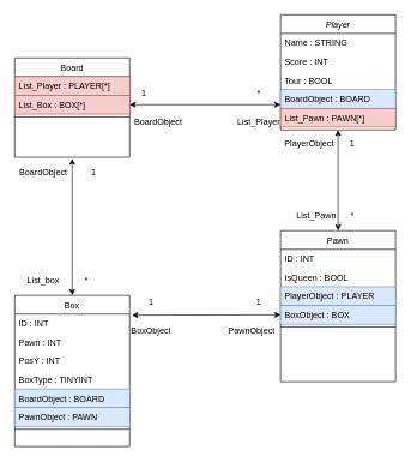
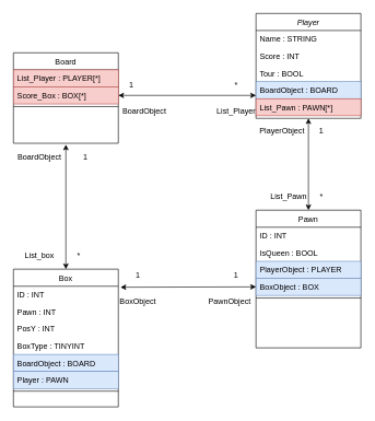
  <mxCell id="0" />
  <mxCell id="1" parent="0" />
  <mxCell id="2" value="Player" style="swimlane;fontStyle=2;align=center;verticalAlign=top;childLayout=stackLayout;horizontal=1;startSize=26;horizontalStack=0;resizeParent=1;resizeLast=0;collapsible=1;marginBottom=0;rounded=0;shadow=0;strokeWidth=1;" parent="1" vertex="1"><mxGeometry x="390" y="20" width="160" height="160" as="geometry"><mxRectangle x="230" y="140" width="160" height="26" as="alternateBounds" /></mxGeometry></mxCell>
  <mxCell id="3" value="Name : STRING" style="text;align=left;verticalAlign=top;spacingLeft=4;spacingRight=4;overflow=hidden;rotatable=0;points=[[0,0.5],[1,0.5]];portConstraint=eastwest;" parent="2" vertex="1"><mxGeometry y="26" width="160" height="26" as="geometry" /></mxCell>
  <mxCell id="4" value="Score : INT" style="text;align=left;verticalAlign=top;spacingLeft=4;spacingRight=4;overflow=hidden;rotatable=0;points=[[0,0.5],[1,0.5]];portConstraint=eastwest;rounded=0;shadow=0;html=0;" parent="2" vertex="1"><mxGeometry y="52" width="160" height="26" as="geometry" /></mxCell>
  <mxCell id="5" value="Tour : BOOL" style="text;align=left;verticalAlign=top;spacingLeft=4;spacingRight=4;overflow=hidden;rotatable=0;points=[[0,0.5],[1,0.5]];portConstraint=eastwest;rounded=0;shadow=0;html=0;" parent="2" vertex="1"><mxGeometry y="78" width="160" height="26" as="geometry" /></mxCell>
  <mxCell id="6" value="BoardObject : BOARD" style="text;align=left;verticalAlign=top;spacingLeft=4;spacingRight=4;overflow=hidden;rotatable=0;points=[[0,0.5],[1,0.5]];portConstraint=eastwest;rounded=0;shadow=0;html=0;fillColor=#dae8fc;strokeColor=#6c8ebf;fontColor=#000000;" parent="2" vertex="1"><mxGeometry y="104" width="160" height="26" as="geometry" /></mxCell>
  <mxCell id="7" value="List_Pawn : PAWN[*]" style="text;align=left;verticalAlign=top;spacingLeft=4;spacingRight=4;overflow=hidden;rotatable=0;points=[[0,0.5],[1,0.5]];portConstraint=eastwest;fillColor=#f8cecc;strokeColor=#b85450;fontColor=#000000;" vertex="1" parent="2"><mxGeometry y="130" width="160" height="26" as="geometry" /></mxCell>
  <mxCell id="8" value="Board" style="swimlane;fontStyle=0;align=center;verticalAlign=top;childLayout=stackLayout;horizontal=1;startSize=26;horizontalStack=0;resizeParent=1;resizeLast=0;collapsible=1;marginBottom=0;rounded=0;shadow=0;strokeWidth=1;" parent="1" vertex="1"><mxGeometry x="20" y="80" width="160" height="138" as="geometry"><mxRectangle x="130" y="380" width="160" height="26" as="alternateBounds" /></mxGeometry></mxCell>
  <mxCell id="9" value="List_Player : PLAYER[*]" style="text;align=left;verticalAlign=top;spacingLeft=4;spacingRight=4;overflow=hidden;rotatable=0;points=[[0,0.5],[1,0.5]];portConstraint=eastwest;fillColor=#f8cecc;strokeColor=#b85450;fontColor=#000000;" parent="8" vertex="1"><mxGeometry y="26" width="160" height="26" as="geometry" /></mxCell>
- <mxCell id="10" value="List_Box : BOX[*]" style="text;align=left;verticalAlign=top;spacingLeft=4;spacingRight=4;overflow=hidden;rotatable=0;points=[[0,0.5],[1,0.5]];portConstraint=eastwest;rounded=0;shadow=0;html=0;fillColor=#f8cecc;strokeColor=#b85450;fontColor=#000000;" parent="8" vertex="1"><mxGeometry y="52" width="160" height="26" as="geometry" /></mxCell>
+ <mxCell id="10" value="Score_Box : BOX[*]" style="text;align=left;verticalAlign=top;spacingLeft=4;spacingRight=4;overflow=hidden;rotatable=0;points=[[0,0.5],[1,0.5]];portConstraint=eastwest;rounded=0;shadow=0;html=0;fillColor=#f8cecc;strokeColor=#b85450;fontColor=#000000;" parent="8" vertex="1"><mxGeometry y="52" width="160" height="26" as="geometry" /></mxCell>
  <mxCell id="11" value="" style="line;html=1;strokeWidth=1;align=left;verticalAlign=middle;spacingTop=-1;spacingLeft=3;spacingRight=3;rotatable=0;labelPosition=right;points=[];portConstraint=eastwest;" parent="8" vertex="1"><mxGeometry y="78" width="160" height="8" as="geometry" /></mxCell>
  <mxCell id="12" value="Box" style="swimlane;fontStyle=0;align=center;verticalAlign=top;childLayout=stackLayout;horizontal=1;startSize=26;horizontalStack=0;resizeParent=1;resizeLast=0;collapsible=1;marginBottom=0;rounded=0;shadow=0;strokeWidth=1;" parent="1" vertex="1"><mxGeometry x="20" y="410" width="160" height="210" as="geometry"><mxRectangle x="340" y="380" width="170" height="26" as="alternateBounds" /></mxGeometry></mxCell>
  <mxCell id="13" value="ID : INT" style="text;align=left;verticalAlign=top;spacingLeft=4;spacingRight=4;overflow=hidden;rotatable=0;points=[[0,0.5],[1,0.5]];portConstraint=eastwest;" parent="12" vertex="1"><mxGeometry y="26" width="160" height="26" as="geometry" /></mxCell>
  <mxCell id="14" value="Pawn : INT" style="text;align=left;verticalAlign=top;spacingLeft=4;spacingRight=4;overflow=hidden;rotatable=0;points=[[0,0.5],[1,0.5]];portConstraint=eastwest;" parent="12" vertex="1"><mxGeometry y="52" width="160" height="26" as="geometry" /></mxCell>
  <mxCell id="15" value="PosY : INT" style="text;align=left;verticalAlign=top;spacingLeft=4;spacingRight=4;overflow=hidden;rotatable=0;points=[[0,0.5],[1,0.5]];portConstraint=eastwest;" parent="12" vertex="1"><mxGeometry y="78" width="160" height="26" as="geometry" /></mxCell>
  <mxCell id="16" value="BoxType : TINYINT" style="text;align=left;verticalAlign=top;spacingLeft=4;spacingRight=4;overflow=hidden;rotatable=0;points=[[0,0.5],[1,0.5]];portConstraint=eastwest;" vertex="1" parent="12"><mxGeometry y="104" width="160" height="26" as="geometry" /></mxCell>
  <mxCell id="17" value="BoardObject : BOARD" style="text;align=left;verticalAlign=top;spacingLeft=4;spacingRight=4;overflow=hidden;rotatable=0;points=[[0,0.5],[1,0.5]];portConstraint=eastwest;fillColor=#dae8fc;strokeColor=#6c8ebf;fontColor=#000000;" parent="12" vertex="1"><mxGeometry y="130" width="160" height="26" as="geometry" /></mxCell>
- <mxCell id="18" value="PawnObject : PAWN" style="text;align=left;verticalAlign=top;spacingLeft=4;spacingRight=4;overflow=hidden;rotatable=0;points=[[0,0.5],[1,0.5]];portConstraint=eastwest;fillColor=#dae8fc;strokeColor=#6c8ebf;fontColor=#000000;" parent="12" vertex="1"><mxGeometry y="156" width="160" height="26" as="geometry" /></mxCell>
+ <mxCell id="18" value="Player : PAWN" style="text;align=left;verticalAlign=top;spacingLeft=4;spacingRight=4;overflow=hidden;rotatable=0;points=[[0,0.5],[1,0.5]];portConstraint=eastwest;fillColor=#dae8fc;strokeColor=#6c8ebf;fontColor=#000000;" parent="12" vertex="1"><mxGeometry y="156" width="160" height="26" as="geometry" /></mxCell>
  <mxCell id="19" value="" style="line;html=1;strokeWidth=1;align=left;verticalAlign=middle;spacingTop=-1;spacingLeft=3;spacingRight=3;rotatable=0;labelPosition=right;points=[];portConstraint=eastwest;" parent="12" vertex="1"><mxGeometry y="182" width="160" height="8" as="geometry" /></mxCell>
  <mxCell id="20" value="" style="endArrow=classic;startArrow=classic;html=1;exitX=0.5;exitY=0;exitDx=0;exitDy=0;" parent="1" source="12" edge="1"><mxGeometry width="50" height="50" relative="1" as="geometry"><mxPoint x="130" y="480" as="sourcePoint" /><mxPoint x="100" y="220" as="targetPoint" /></mxGeometry></mxCell>
  <mxCell id="21" value="" style="endArrow=classic;startArrow=classic;html=1;exitX=1;exitY=0.5;exitDx=0;exitDy=0;" parent="1" source="10" edge="1"><mxGeometry width="50" height="50" relative="1" as="geometry"><mxPoint x="230" y="340" as="sourcePoint" /><mxPoint x="390" y="145" as="targetPoint" /></mxGeometry></mxCell>
  <mxCell id="22" value="" style="endArrow=classic;startArrow=classic;html=1;exitX=0.5;exitY=0;exitDx=0;exitDy=0;entryX=0.5;entryY=1;entryDx=0;entryDy=0;" parent="1" edge="1"><mxGeometry width="50" height="50" relative="1" as="geometry"><mxPoint x="470" y="320" as="sourcePoint" /><mxPoint x="470" y="180" as="targetPoint" /></mxGeometry></mxCell>
  <mxCell id="23" value="Pawn" style="swimlane;fontStyle=0;align=center;verticalAlign=top;childLayout=stackLayout;horizontal=1;startSize=26;horizontalStack=0;resizeParent=1;resizeLast=0;collapsible=1;marginBottom=0;rounded=0;shadow=0;strokeWidth=1;" parent="1" vertex="1"><mxGeometry x="390" y="320" width="160" height="210" as="geometry"><mxRectangle x="340" y="380" width="170" height="26" as="alternateBounds" /></mxGeometry></mxCell>
  <mxCell id="24" value="ID : INT" style="text;align=left;verticalAlign=top;spacingLeft=4;spacingRight=4;overflow=hidden;rotatable=0;points=[[0,0.5],[1,0.5]];portConstraint=eastwest;" parent="23" vertex="1"><mxGeometry y="26" width="160" height="26" as="geometry" /></mxCell>
  <mxCell id="25" value="IsQueen : BOOL" style="text;align=left;verticalAlign=top;spacingLeft=4;spacingRight=4;overflow=hidden;rotatable=0;points=[[0,0.5],[1,0.5]];portConstraint=eastwest;" parent="23" vertex="1"><mxGeometry y="52" width="160" height="26" as="geometry" /></mxCell>
  <mxCell id="26" value="PlayerObject : PLAYER" style="text;align=left;verticalAlign=top;spacingLeft=4;spacingRight=4;overflow=hidden;rotatable=0;points=[[0,0.5],[1,0.5]];portConstraint=eastwest;fillColor=#dae8fc;strokeColor=#6c8ebf;fontColor=#000000;" parent="23" vertex="1"><mxGeometry y="78" width="160" height="26" as="geometry" /></mxCell>
  <mxCell id="27" value="BoxObject : BOX" style="text;align=left;verticalAlign=top;spacingLeft=4;spacingRight=4;overflow=hidden;rotatable=0;points=[[0,0.5],[1,0.5]];portConstraint=eastwest;fillColor=#dae8fc;strokeColor=#6c8ebf;fontColor=#000000;" parent="23" vertex="1"><mxGeometry y="104" width="160" height="26" as="geometry" /></mxCell>
  <mxCell id="28" value="" style="line;html=1;strokeWidth=1;align=left;verticalAlign=middle;spacingTop=-1;spacingLeft=3;spacingRight=3;rotatable=0;labelPosition=right;points=[];portConstraint=eastwest;" parent="23" vertex="1"><mxGeometry y="130" width="160" height="8" as="geometry" /></mxCell>
  <mxCell id="29" value="" style="endArrow=classic;startArrow=classic;html=1;exitX=1.021;exitY=0.058;exitDx=0;exitDy=0;entryX=0;entryY=0.5;entryDx=0;entryDy=0;exitPerimeter=0;" parent="1" source="13" target="27" edge="1"><mxGeometry width="50" height="50" relative="1" as="geometry"><mxPoint x="110" y="420" as="sourcePoint" /><mxPoint x="110" y="228.988" as="targetPoint" /></mxGeometry></mxCell>
  <mxCell id="30" value="1" style="text;html=1;strokeColor=none;fillColor=none;align=center;verticalAlign=middle;whiteSpace=wrap;rounded=0;" parent="1" vertex="1"><mxGeometry x="190" y="410" width="40" height="20" as="geometry" /></mxCell>
  <mxCell id="31" value="1" style="text;html=1;strokeColor=none;fillColor=none;align=center;verticalAlign=middle;whiteSpace=wrap;rounded=0;" parent="1" vertex="1"><mxGeometry x="340" y="410" width="40" height="20" as="geometry" /></mxCell>
  <mxCell id="32" value="1" style="text;html=1;strokeColor=none;fillColor=none;align=center;verticalAlign=middle;whiteSpace=wrap;rounded=0;" parent="1" vertex="1"><mxGeometry x="110" y="230" width="40" height="20" as="geometry" /></mxCell>
  <mxCell id="33" value="*" style="text;html=1;strokeColor=none;fillColor=none;align=center;verticalAlign=middle;whiteSpace=wrap;rounded=0;" parent="1" vertex="1"><mxGeometry x="100" y="380" width="40" height="20" as="geometry" /></mxCell>
  <mxCell id="34" value="*" style="text;html=1;strokeColor=none;fillColor=none;align=center;verticalAlign=middle;whiteSpace=wrap;rounded=0;" parent="1" vertex="1"><mxGeometry x="340" y="120" width="40" height="20" as="geometry" /></mxCell>
  <mxCell id="35" value="1" style="text;html=1;strokeColor=none;fillColor=none;align=center;verticalAlign=middle;whiteSpace=wrap;rounded=0;" parent="1" vertex="1"><mxGeometry x="180" y="120" width="40" height="20" as="geometry" /></mxCell>
  <mxCell id="36" value="1" style="text;html=1;strokeColor=none;fillColor=none;align=center;verticalAlign=middle;whiteSpace=wrap;rounded=0;" parent="1" vertex="1"><mxGeometry x="470" y="190" width="40" height="20" as="geometry" /></mxCell>
  <mxCell id="37" value="*" style="text;html=1;strokeColor=none;fillColor=none;align=center;verticalAlign=middle;whiteSpace=wrap;rounded=0;" parent="1" vertex="1"><mxGeometry x="470" y="290" width="40" height="20" as="geometry" /></mxCell>
  <mxCell id="38" value="BoxObject" style="text;html=1;strokeColor=none;fillColor=none;align=center;verticalAlign=middle;whiteSpace=wrap;rounded=0;" parent="1" vertex="1"><mxGeometry x="190" y="450" width="40" height="20" as="geometry" /></mxCell>
  <mxCell id="39" value="PawnObject" style="text;html=1;strokeColor=none;fillColor=none;align=center;verticalAlign=middle;whiteSpace=wrap;rounded=0;" parent="1" vertex="1"><mxGeometry x="330" y="450" width="40" height="20" as="geometry" /></mxCell>
  <mxCell id="40" value="BoardObject" style="text;html=1;strokeColor=none;fillColor=none;align=center;verticalAlign=middle;whiteSpace=wrap;rounded=0;" parent="1" vertex="1"><mxGeometry x="40" y="230" width="40" height="20" as="geometry" /></mxCell>
  <mxCell id="41" value="List_box" style="text;html=1;strokeColor=none;fillColor=none;align=center;verticalAlign=middle;whiteSpace=wrap;rounded=0;" parent="1" vertex="1"><mxGeometry x="40" y="380" width="40" height="20" as="geometry" /></mxCell>
  <mxCell id="42" value="List_Player" style="text;html=1;strokeColor=none;fillColor=none;align=center;verticalAlign=middle;whiteSpace=wrap;rounded=0;" parent="1" vertex="1"><mxGeometry x="340" y="160" width="40" height="20" as="geometry" /></mxCell>
  <mxCell id="43" value="List_Pawn" style="text;html=1;strokeColor=none;fillColor=none;align=center;verticalAlign=middle;whiteSpace=wrap;rounded=0;" parent="1" vertex="1"><mxGeometry x="420" y="290" width="40" height="20" as="geometry" /></mxCell>
  <mxCell id="44" value="PlayerObject" style="text;html=1;strokeColor=none;fillColor=none;align=center;verticalAlign=middle;whiteSpace=wrap;rounded=0;" parent="1" vertex="1"><mxGeometry x="410" y="190" width="40" height="20" as="geometry" /></mxCell>
  <mxCell id="45" value="BoardObject" style="text;html=1;strokeColor=none;fillColor=none;align=center;verticalAlign=middle;whiteSpace=wrap;rounded=0;" parent="1" vertex="1"><mxGeometry x="200" y="160" width="40" height="20" as="geometry" /></mxCell>
